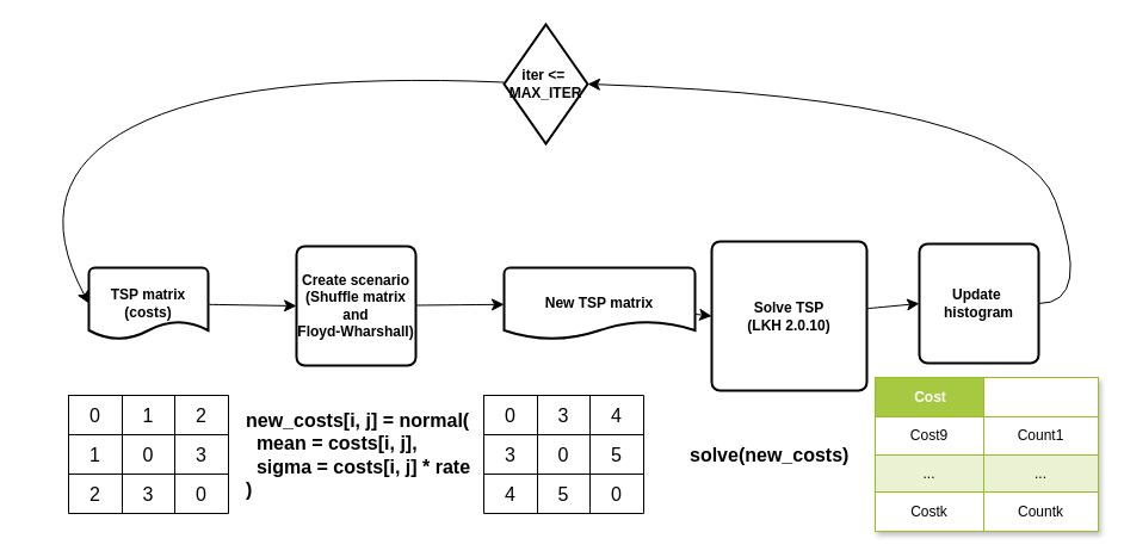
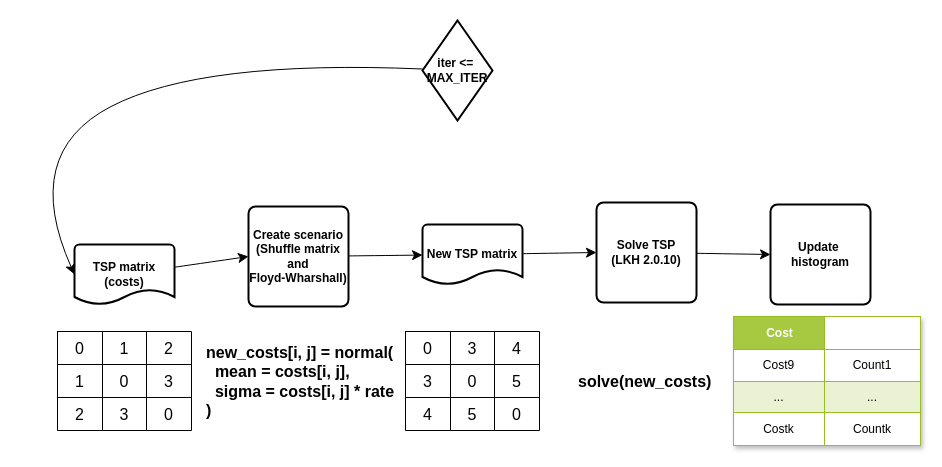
  <mxCell id="0" />
  <mxCell id="1" parent="0" />
  <mxCell id="2" style="edgeStyle=none;curved=1;rounded=0;orthogonalLoop=1;jettySize=auto;html=1;fontSize=12;startSize=8;endSize=8;" edge="1" parent="1" source="3" target="7"><mxGeometry relative="1" as="geometry" /></mxCell>
  <mxCell id="3" value="Create scenario&lt;div&gt;(Shuffle matrix&lt;/div&gt;&lt;div&gt;and&lt;/div&gt;&lt;div&gt;Floyd-Wharshall)&lt;/div&gt;" style="rounded=1;whiteSpace=wrap;html=1;absoluteArcSize=1;arcSize=14;strokeWidth=2;fontStyle=1" vertex="1" parent="1"><mxGeometry x="248" y="206" width="100" height="100" as="geometry" /></mxCell>
  <mxCell id="4" style="edgeStyle=none;curved=1;rounded=0;orthogonalLoop=1;jettySize=auto;html=1;entryX=0;entryY=0.5;entryDx=0;entryDy=0;fontSize=12;startSize=8;endSize=8;" edge="1" parent="1" source="5" target="3"><mxGeometry relative="1" as="geometry" /></mxCell>
- <mxCell id="5" value="TSP matrix&lt;div&gt;(costs)&lt;/div&gt;" style="strokeWidth=2;html=1;shape=mxgraph.flowchart.document2;whiteSpace=wrap;size=0.25;fontStyle=1" vertex="1" parent="1"><mxGeometry x="74" y="224" width="100" height="60" as="geometry" /></mxCell>
+ <mxCell id="5" value="TSP matrix&lt;div&gt;(costs)&lt;/div&gt;" style="strokeWidth=2;html=1;shape=mxgraph.flowchart.document2;whiteSpace=wrap;size=0.25;fontStyle=1" vertex="1" parent="1"><mxGeometry x="74" y="244" width="100" height="60" as="geometry" /></mxCell>
  <mxCell id="6" style="edgeStyle=none;curved=1;rounded=0;orthogonalLoop=1;jettySize=auto;html=1;entryX=0;entryY=0.5;entryDx=0;entryDy=0;fontSize=12;startSize=8;endSize=8;" edge="1" parent="1" source="7" target="9"><mxGeometry relative="1" as="geometry" /></mxCell>
- <mxCell id="7" value="New TSP matrix" style="strokeWidth=2;html=1;shape=mxgraph.flowchart.document2;whiteSpace=wrap;size=0.25;fontStyle=1" vertex="1" parent="1"><mxGeometry x="422" y="224" width="160" height="60" as="geometry" /></mxCell>
+ <mxCell id="7" value="New TSP matrix" style="strokeWidth=2;html=1;shape=mxgraph.flowchart.document2;whiteSpace=wrap;size=0.25;fontStyle=1" vertex="1" parent="1"><mxGeometry x="422" y="224" width="100" height="60" as="geometry" /></mxCell>
  <mxCell id="8" style="edgeStyle=none;curved=1;rounded=0;orthogonalLoop=1;jettySize=auto;html=1;entryX=0;entryY=0.5;entryDx=0;entryDy=0;fontSize=12;startSize=8;endSize=8;" edge="1" parent="1" source="9" target="12"><mxGeometry relative="1" as="geometry" /></mxCell>
- <mxCell id="9" value="Solve TSP&lt;div&gt;(LKH 2.0.10)&lt;/div&gt;" style="rounded=1;whiteSpace=wrap;html=1;absoluteArcSize=1;arcSize=14;strokeWidth=2;fontStyle=1" vertex="1" parent="1"><mxGeometry x="596" y="202" width="130" height="125" as="geometry" /></mxCell>
+ <mxCell id="9" value="Solve TSP&lt;div&gt;(LKH 2.0.10)&lt;/div&gt;" style="rounded=1;whiteSpace=wrap;html=1;absoluteArcSize=1;arcSize=14;strokeWidth=2;fontStyle=1" vertex="1" parent="1"><mxGeometry x="596" y="202" width="100" height="100" as="geometry" /></mxCell>
  <mxCell id="10" value="iter &amp;lt;=&amp;nbsp;&lt;div&gt;MAX_ITER&lt;/div&gt;" style="strokeWidth=2;html=1;shape=mxgraph.flowchart.decision;whiteSpace=wrap;fontStyle=1" vertex="1" parent="1"><mxGeometry x="422" y="20" width="70" height="100" as="geometry" /></mxCell>
  <mxCell id="11" style="edgeStyle=none;curved=1;rounded=0;orthogonalLoop=1;jettySize=auto;html=1;entryX=0;entryY=0.5;entryDx=0;entryDy=0;entryPerimeter=0;fontSize=12;startSize=8;endSize=8;" edge="1" parent="1" source="10" target="5"><mxGeometry relative="1" as="geometry"><Array as="points"><mxPoint x="201" y="59" /><mxPoint x="20" y="153" /></Array></mxGeometry></mxCell>
  <mxCell id="12" value="Update&amp;nbsp;&lt;div&gt;histogram&lt;/div&gt;" style="rounded=1;whiteSpace=wrap;html=1;absoluteArcSize=1;arcSize=14;strokeWidth=2;fontStyle=1" vertex="1" parent="1"><mxGeometry x="770" y="204" width="100" height="100" as="geometry" /></mxCell>
- <mxCell id="13" style="edgeStyle=none;curved=1;rounded=0;orthogonalLoop=1;jettySize=auto;html=1;entryX=1;entryY=0.5;entryDx=0;entryDy=0;entryPerimeter=0;fontSize=12;startSize=8;endSize=8;" edge="1" parent="1" source="12" target="10"><mxGeometry relative="1" as="geometry"><Array as="points"><mxPoint x="915" y="254" /><mxPoint x="853" y="82" /></Array></mxGeometry></mxCell>
  <mxCell id="14" value="" style="shape=table;startSize=0;container=1;collapsible=0;childLayout=tableLayout;fontSize=16;" vertex="1" parent="1"><mxGeometry x="57" y="331" width="134" height="99" as="geometry" /></mxCell>
  <mxCell id="15" value="" style="shape=tableRow;horizontal=0;startSize=0;swimlaneHead=0;swimlaneBody=0;strokeColor=inherit;top=0;left=0;bottom=0;right=0;collapsible=0;dropTarget=0;fillColor=none;points=[[0,0.5],[1,0.5]];portConstraint=eastwest;fontSize=16;" vertex="1" parent="14"><mxGeometry width="134" height="33" as="geometry" /></mxCell>
  <mxCell id="16" value="0" style="shape=partialRectangle;html=1;whiteSpace=wrap;connectable=0;strokeColor=inherit;overflow=hidden;fillColor=none;top=0;left=0;bottom=0;right=0;pointerEvents=1;fontSize=16;" vertex="1" parent="15"><mxGeometry width="45" height="33" as="geometry"><mxRectangle width="45" height="33" as="alternateBounds" /></mxGeometry></mxCell>
  <mxCell id="17" value="1" style="shape=partialRectangle;html=1;whiteSpace=wrap;connectable=0;strokeColor=inherit;overflow=hidden;fillColor=none;top=0;left=0;bottom=0;right=0;pointerEvents=1;fontSize=16;" vertex="1" parent="15"><mxGeometry x="45" width="44" height="33" as="geometry"><mxRectangle width="44" height="33" as="alternateBounds" /></mxGeometry></mxCell>
  <mxCell id="18" value="2" style="shape=partialRectangle;html=1;whiteSpace=wrap;connectable=0;strokeColor=inherit;overflow=hidden;fillColor=none;top=0;left=0;bottom=0;right=0;pointerEvents=1;fontSize=16;" vertex="1" parent="15"><mxGeometry x="89" width="45" height="33" as="geometry"><mxRectangle width="45" height="33" as="alternateBounds" /></mxGeometry></mxCell>
  <mxCell id="19" value="" style="shape=tableRow;horizontal=0;startSize=0;swimlaneHead=0;swimlaneBody=0;strokeColor=inherit;top=0;left=0;bottom=0;right=0;collapsible=0;dropTarget=0;fillColor=none;points=[[0,0.5],[1,0.5]];portConstraint=eastwest;fontSize=16;" vertex="1" parent="14"><mxGeometry y="33" width="134" height="33" as="geometry" /></mxCell>
  <mxCell id="20" value="1" style="shape=partialRectangle;html=1;whiteSpace=wrap;connectable=0;strokeColor=inherit;overflow=hidden;fillColor=none;top=0;left=0;bottom=0;right=0;pointerEvents=1;fontSize=16;" vertex="1" parent="19"><mxGeometry width="45" height="33" as="geometry"><mxRectangle width="45" height="33" as="alternateBounds" /></mxGeometry></mxCell>
  <mxCell id="21" value="0" style="shape=partialRectangle;html=1;whiteSpace=wrap;connectable=0;strokeColor=inherit;overflow=hidden;fillColor=none;top=0;left=0;bottom=0;right=0;pointerEvents=1;fontSize=16;" vertex="1" parent="19"><mxGeometry x="45" width="44" height="33" as="geometry"><mxRectangle width="44" height="33" as="alternateBounds" /></mxGeometry></mxCell>
  <mxCell id="22" value="3" style="shape=partialRectangle;html=1;whiteSpace=wrap;connectable=0;strokeColor=inherit;overflow=hidden;fillColor=none;top=0;left=0;bottom=0;right=0;pointerEvents=1;fontSize=16;" vertex="1" parent="19"><mxGeometry x="89" width="45" height="33" as="geometry"><mxRectangle width="45" height="33" as="alternateBounds" /></mxGeometry></mxCell>
  <mxCell id="23" value="" style="shape=tableRow;horizontal=0;startSize=0;swimlaneHead=0;swimlaneBody=0;strokeColor=inherit;top=0;left=0;bottom=0;right=0;collapsible=0;dropTarget=0;fillColor=none;points=[[0,0.5],[1,0.5]];portConstraint=eastwest;fontSize=16;" vertex="1" parent="14"><mxGeometry y="66" width="134" height="33" as="geometry" /></mxCell>
  <mxCell id="24" value="2" style="shape=partialRectangle;html=1;whiteSpace=wrap;connectable=0;strokeColor=inherit;overflow=hidden;fillColor=none;top=0;left=0;bottom=0;right=0;pointerEvents=1;fontSize=16;" vertex="1" parent="23"><mxGeometry width="45" height="33" as="geometry"><mxRectangle width="45" height="33" as="alternateBounds" /></mxGeometry></mxCell>
  <mxCell id="25" value="3" style="shape=partialRectangle;html=1;whiteSpace=wrap;connectable=0;strokeColor=inherit;overflow=hidden;fillColor=none;top=0;left=0;bottom=0;right=0;pointerEvents=1;fontSize=16;" vertex="1" parent="23"><mxGeometry x="45" width="44" height="33" as="geometry"><mxRectangle width="44" height="33" as="alternateBounds" /></mxGeometry></mxCell>
  <mxCell id="26" value="0" style="shape=partialRectangle;html=1;whiteSpace=wrap;connectable=0;strokeColor=inherit;overflow=hidden;fillColor=none;top=0;left=0;bottom=0;right=0;pointerEvents=1;fontSize=16;" vertex="1" parent="23"><mxGeometry x="89" width="45" height="33" as="geometry"><mxRectangle width="45" height="33" as="alternateBounds" /></mxGeometry></mxCell>
  <mxCell id="27" value="" style="shape=table;startSize=0;container=1;collapsible=0;childLayout=tableLayout;fontSize=16;" vertex="1" parent="1"><mxGeometry x="405" y="331" width="134" height="99" as="geometry" /></mxCell>
  <mxCell id="28" value="" style="shape=tableRow;horizontal=0;startSize=0;swimlaneHead=0;swimlaneBody=0;strokeColor=inherit;top=0;left=0;bottom=0;right=0;collapsible=0;dropTarget=0;fillColor=none;points=[[0,0.5],[1,0.5]];portConstraint=eastwest;fontSize=16;" vertex="1" parent="27"><mxGeometry width="134" height="33" as="geometry" /></mxCell>
  <mxCell id="29" value="0" style="shape=partialRectangle;html=1;whiteSpace=wrap;connectable=0;strokeColor=inherit;overflow=hidden;fillColor=none;top=0;left=0;bottom=0;right=0;pointerEvents=1;fontSize=16;" vertex="1" parent="28"><mxGeometry width="45" height="33" as="geometry"><mxRectangle width="45" height="33" as="alternateBounds" /></mxGeometry></mxCell>
  <mxCell id="30" value="3" style="shape=partialRectangle;html=1;whiteSpace=wrap;connectable=0;strokeColor=inherit;overflow=hidden;fillColor=none;top=0;left=0;bottom=0;right=0;pointerEvents=1;fontSize=16;" vertex="1" parent="28"><mxGeometry x="45" width="44" height="33" as="geometry"><mxRectangle width="44" height="33" as="alternateBounds" /></mxGeometry></mxCell>
  <mxCell id="31" value="4" style="shape=partialRectangle;html=1;whiteSpace=wrap;connectable=0;strokeColor=inherit;overflow=hidden;fillColor=none;top=0;left=0;bottom=0;right=0;pointerEvents=1;fontSize=16;" vertex="1" parent="28"><mxGeometry x="89" width="45" height="33" as="geometry"><mxRectangle width="45" height="33" as="alternateBounds" /></mxGeometry></mxCell>
  <mxCell id="32" value="" style="shape=tableRow;horizontal=0;startSize=0;swimlaneHead=0;swimlaneBody=0;strokeColor=inherit;top=0;left=0;bottom=0;right=0;collapsible=0;dropTarget=0;fillColor=none;points=[[0,0.5],[1,0.5]];portConstraint=eastwest;fontSize=16;" vertex="1" parent="27"><mxGeometry y="33" width="134" height="33" as="geometry" /></mxCell>
  <mxCell id="33" value="3" style="shape=partialRectangle;html=1;whiteSpace=wrap;connectable=0;strokeColor=inherit;overflow=hidden;fillColor=none;top=0;left=0;bottom=0;right=0;pointerEvents=1;fontSize=16;" vertex="1" parent="32"><mxGeometry width="45" height="33" as="geometry"><mxRectangle width="45" height="33" as="alternateBounds" /></mxGeometry></mxCell>
  <mxCell id="34" value="0" style="shape=partialRectangle;html=1;whiteSpace=wrap;connectable=0;strokeColor=inherit;overflow=hidden;fillColor=none;top=0;left=0;bottom=0;right=0;pointerEvents=1;fontSize=16;" vertex="1" parent="32"><mxGeometry x="45" width="44" height="33" as="geometry"><mxRectangle width="44" height="33" as="alternateBounds" /></mxGeometry></mxCell>
  <mxCell id="35" value="5" style="shape=partialRectangle;html=1;whiteSpace=wrap;connectable=0;strokeColor=inherit;overflow=hidden;fillColor=none;top=0;left=0;bottom=0;right=0;pointerEvents=1;fontSize=16;" vertex="1" parent="32"><mxGeometry x="89" width="45" height="33" as="geometry"><mxRectangle width="45" height="33" as="alternateBounds" /></mxGeometry></mxCell>
  <mxCell id="36" value="" style="shape=tableRow;horizontal=0;startSize=0;swimlaneHead=0;swimlaneBody=0;strokeColor=inherit;top=0;left=0;bottom=0;right=0;collapsible=0;dropTarget=0;fillColor=none;points=[[0,0.5],[1,0.5]];portConstraint=eastwest;fontSize=16;" vertex="1" parent="27"><mxGeometry y="66" width="134" height="33" as="geometry" /></mxCell>
  <mxCell id="37" value="4" style="shape=partialRectangle;html=1;whiteSpace=wrap;connectable=0;strokeColor=inherit;overflow=hidden;fillColor=none;top=0;left=0;bottom=0;right=0;pointerEvents=1;fontSize=16;" vertex="1" parent="36"><mxGeometry width="45" height="33" as="geometry"><mxRectangle width="45" height="33" as="alternateBounds" /></mxGeometry></mxCell>
  <mxCell id="38" value="5" style="shape=partialRectangle;html=1;whiteSpace=wrap;connectable=0;strokeColor=inherit;overflow=hidden;fillColor=none;top=0;left=0;bottom=0;right=0;pointerEvents=1;fontSize=16;" vertex="1" parent="36"><mxGeometry x="45" width="44" height="33" as="geometry"><mxRectangle width="44" height="33" as="alternateBounds" /></mxGeometry></mxCell>
  <mxCell id="39" value="0" style="shape=partialRectangle;html=1;whiteSpace=wrap;connectable=0;strokeColor=inherit;overflow=hidden;fillColor=none;top=0;left=0;bottom=0;right=0;pointerEvents=1;fontSize=16;" vertex="1" parent="36"><mxGeometry x="89" width="45" height="33" as="geometry"><mxRectangle width="45" height="33" as="alternateBounds" /></mxGeometry></mxCell>
  <mxCell id="40" value="Assets" style="childLayout=tableLayout;recursiveResize=0;strokeColor=#98bf21;fillColor=#A7C942;shadow=1;" vertex="1" parent="1"><mxGeometry x="733" y="316" width="187" height="129" as="geometry" /></mxCell>
  <mxCell id="41" style="shape=tableRow;horizontal=0;startSize=0;swimlaneHead=0;swimlaneBody=0;top=0;left=0;bottom=0;right=0;dropTarget=0;collapsible=0;recursiveResize=0;expand=0;fontStyle=0;strokeColor=inherit;fillColor=#ffffff;" vertex="1" parent="40"><mxGeometry width="187" height="33" as="geometry" /></mxCell>
  <mxCell id="42" value="Cost" style="connectable=0;recursiveResize=0;strokeColor=inherit;fillColor=#A7C942;align=center;fontStyle=1;fontColor=#FFFFFF;html=1;" vertex="1" parent="41"><mxGeometry width="91" height="33" as="geometry"><mxRectangle width="91" height="33" as="alternateBounds" /></mxGeometry></mxCell>
  <mxCell id="43" value="Frequency" style="connectable=0;recursiveResize=0;strokeColor=inherit;fillColor=#ffffff;align=center;fontStyle=1;fontColor=#FFFFFF;html=1;" vertex="1" parent="41"><mxGeometry x="91" width="96" height="33" as="geometry"><mxRectangle width="96" height="33" as="alternateBounds" /></mxGeometry></mxCell>
  <mxCell id="44" value="" style="shape=tableRow;horizontal=0;startSize=0;swimlaneHead=0;swimlaneBody=0;top=0;left=0;bottom=0;right=0;dropTarget=0;collapsible=0;recursiveResize=0;expand=0;fontStyle=0;strokeColor=inherit;fillColor=#ffffff;" vertex="1" parent="40"><mxGeometry y="33" width="187" height="32" as="geometry" /></mxCell>
  <mxCell id="45" value="Cost9" style="connectable=0;recursiveResize=0;strokeColor=inherit;fillColor=inherit;align=center;whiteSpace=wrap;html=1;" vertex="1" parent="44"><mxGeometry width="91" height="32" as="geometry"><mxRectangle width="91" height="32" as="alternateBounds" /></mxGeometry></mxCell>
  <mxCell id="46" value="Count1" style="connectable=0;recursiveResize=0;strokeColor=inherit;fillColor=inherit;align=center;whiteSpace=wrap;html=1;" vertex="1" parent="44"><mxGeometry x="91" width="96" height="32" as="geometry"><mxRectangle width="96" height="32" as="alternateBounds" /></mxGeometry></mxCell>
  <mxCell id="47" value="" style="shape=tableRow;horizontal=0;startSize=0;swimlaneHead=0;swimlaneBody=0;top=0;left=0;bottom=0;right=0;dropTarget=0;collapsible=0;recursiveResize=0;expand=0;fontStyle=1;strokeColor=inherit;fillColor=#EAF2D3;" vertex="1" parent="40"><mxGeometry y="65" width="187" height="31" as="geometry" /></mxCell>
  <mxCell id="48" value="..." style="connectable=0;recursiveResize=0;strokeColor=inherit;fillColor=inherit;whiteSpace=wrap;html=1;" vertex="1" parent="47"><mxGeometry width="91" height="31" as="geometry"><mxRectangle width="91" height="31" as="alternateBounds" /></mxGeometry></mxCell>
  <mxCell id="49" value="..." style="connectable=0;recursiveResize=0;strokeColor=inherit;fillColor=inherit;whiteSpace=wrap;html=1;" vertex="1" parent="47"><mxGeometry x="91" width="96" height="31" as="geometry"><mxRectangle width="96" height="31" as="alternateBounds" /></mxGeometry></mxCell>
  <mxCell id="50" value="" style="shape=tableRow;horizontal=0;startSize=0;swimlaneHead=0;swimlaneBody=0;top=0;left=0;bottom=0;right=0;dropTarget=0;collapsible=0;recursiveResize=0;expand=0;fontStyle=0;strokeColor=inherit;fillColor=#ffffff;" vertex="1" parent="40"><mxGeometry y="96" width="187" height="33" as="geometry" /></mxCell>
  <mxCell id="51" value="Costk" style="connectable=0;recursiveResize=0;strokeColor=inherit;fillColor=inherit;fontStyle=0;align=center;whiteSpace=wrap;html=1;" vertex="1" parent="50"><mxGeometry width="91" height="33" as="geometry"><mxRectangle width="91" height="33" as="alternateBounds" /></mxGeometry></mxCell>
  <mxCell id="52" value="Countk" style="connectable=0;recursiveResize=0;strokeColor=inherit;fillColor=inherit;fontStyle=0;align=center;whiteSpace=wrap;html=1;" vertex="1" parent="50"><mxGeometry x="91" width="96" height="33" as="geometry"><mxRectangle width="96" height="33" as="alternateBounds" /></mxGeometry></mxCell>
  <mxCell id="53" value="new_costs[i, j] =&amp;nbsp;&lt;span style=&quot;background-color: initial;&quot;&gt;normal(&lt;/span&gt;&lt;div&gt;&amp;nbsp; mean = costs[i, j],&amp;nbsp;&lt;/div&gt;&lt;div&gt;&amp;nbsp; sigma = costs[i, j] * rate&lt;/div&gt;&lt;div&gt;&lt;span style=&quot;background-color: initial;&quot;&gt;)&lt;/span&gt;&lt;/div&gt;" style="text;html=1;align=left;verticalAlign=middle;whiteSpace=wrap;rounded=0;fontSize=16;fontStyle=1" vertex="1" parent="1"><mxGeometry x="204" y="365.5" width="194" height="30" as="geometry" /></mxCell>
  <mxCell id="54" value="solve(new_costs)" style="text;html=1;align=left;verticalAlign=middle;whiteSpace=wrap;rounded=0;fontSize=16;fontStyle=1" vertex="1" parent="1"><mxGeometry x="575.5" y="365.5" width="141" height="30" as="geometry" /></mxCell>
